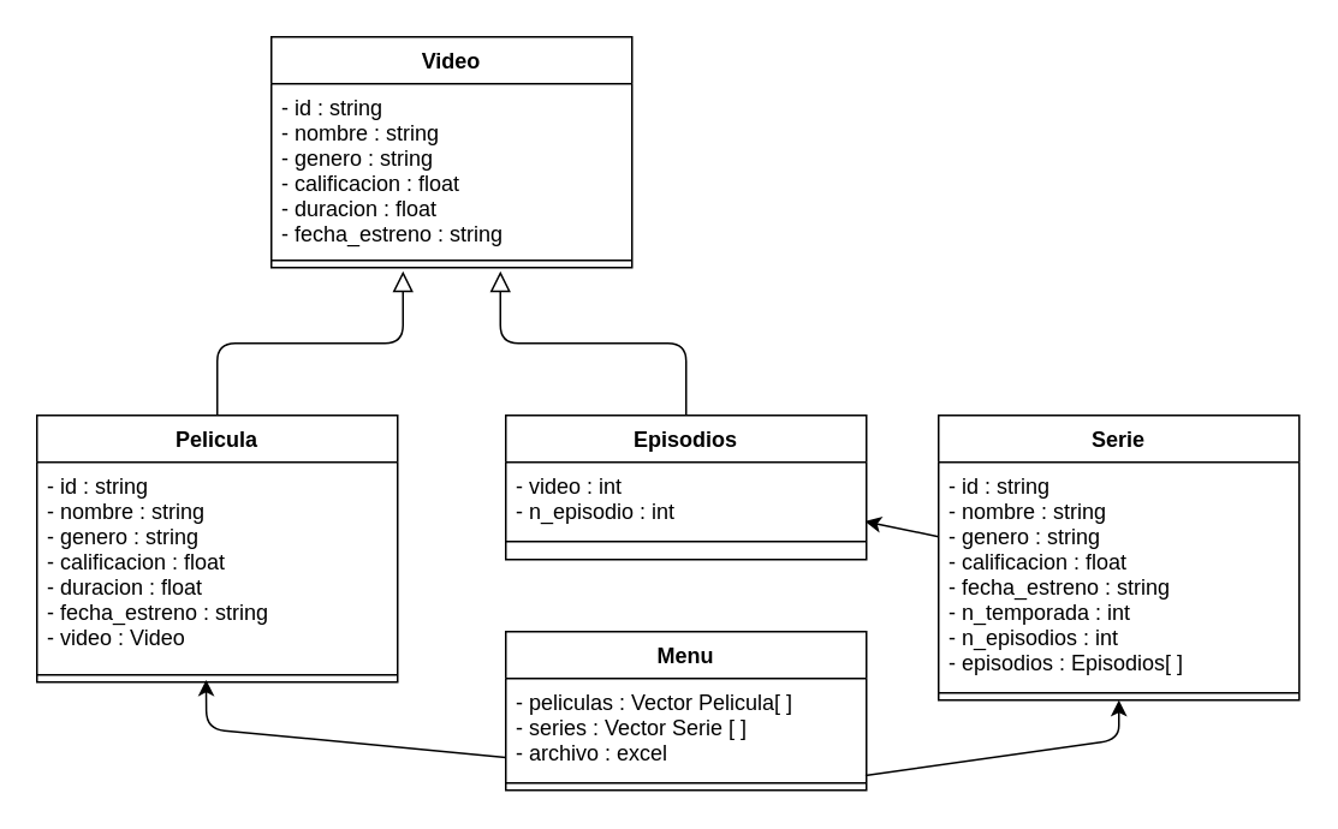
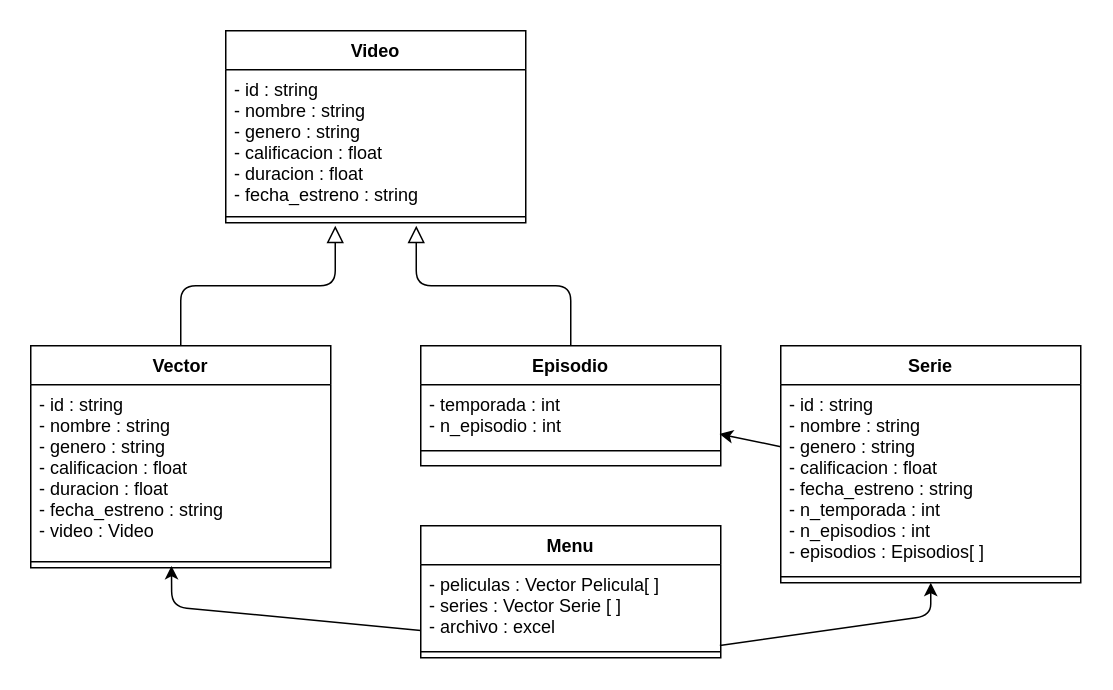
  <mxCell id="0" />
  <mxCell id="1" parent="0" />
  <mxCell id="2" style="edgeStyle=none;html=1;endArrow=block;endFill=0;endSize=9;exitX=0.5;exitY=0;exitDx=0;exitDy=0;" parent="1" source="10" edge="1"><mxGeometry relative="1" as="geometry"><mxPoint x="150" y="230" as="sourcePoint" /><mxPoint x="223" y="150" as="targetPoint" /><Array as="points"><mxPoint x="120" y="190" /><mxPoint x="223" y="190" /></Array></mxGeometry></mxCell>
  <mxCell id="3" style="edgeStyle=none;html=1;endArrow=block;endFill=0;strokeWidth=1;endSize=9;exitX=0.5;exitY=0;exitDx=0;exitDy=0;" parent="1" source="7" edge="1"><mxGeometry relative="1" as="geometry"><mxPoint x="360" y="230" as="sourcePoint" /><mxPoint x="277" y="150" as="targetPoint" /><Array as="points"><mxPoint x="380" y="190" /><mxPoint x="277" y="190" /></Array></mxGeometry></mxCell>
  <mxCell id="4" value="Video" style="swimlane;fontStyle=1;align=center;verticalAlign=top;childLayout=stackLayout;horizontal=1;startSize=26;horizontalStack=0;resizeParent=1;resizeParentMax=0;resizeLast=0;collapsible=1;marginBottom=0;" parent="1" vertex="1"><mxGeometry x="150" y="20" width="200" height="128" as="geometry" /></mxCell>
  <mxCell id="5" value="- id : string&#10;- nombre : string&#10;- genero : string&#10;- calificacion : float&#10;- duracion : float&#10;- fecha_estreno : string" style="text;strokeColor=none;fillColor=none;align=left;verticalAlign=top;spacingLeft=4;spacingRight=4;overflow=hidden;rotatable=0;points=[[0,0.5],[1,0.5]];portConstraint=eastwest;" parent="4" vertex="1"><mxGeometry y="26" width="200" height="94" as="geometry" /></mxCell>
  <mxCell id="6" value="" style="line;strokeWidth=1;fillColor=none;align=left;verticalAlign=middle;spacingTop=-1;spacingLeft=3;spacingRight=3;rotatable=0;labelPosition=right;points=[];portConstraint=eastwest;" parent="4" vertex="1"><mxGeometry y="120" width="200" height="8" as="geometry" /></mxCell>
- <mxCell id="7" value="Episodios" style="swimlane;fontStyle=1;align=center;verticalAlign=top;childLayout=stackLayout;horizontal=1;startSize=26;horizontalStack=0;resizeParent=1;resizeParentMax=0;resizeLast=0;collapsible=1;marginBottom=0;" parent="1" vertex="1"><mxGeometry x="280" y="230" width="200" height="80" as="geometry"><mxRectangle x="380" y="120" width="90" height="30" as="alternateBounds" /></mxGeometry></mxCell>
- <mxCell id="8" value="- video : int&#10;- n_episodio : int" style="text;strokeColor=none;fillColor=none;align=left;verticalAlign=top;spacingLeft=4;spacingRight=4;overflow=hidden;rotatable=0;points=[[0,0.5],[1,0.5]];portConstraint=eastwest;" parent="7" vertex="1"><mxGeometry y="26" width="200" height="34" as="geometry" /></mxCell>
+ <mxCell id="7" value="Episodio" style="swimlane;fontStyle=1;align=center;verticalAlign=top;childLayout=stackLayout;horizontal=1;startSize=26;horizontalStack=0;resizeParent=1;resizeParentMax=0;resizeLast=0;collapsible=1;marginBottom=0;" parent="1" vertex="1"><mxGeometry x="280" y="230" width="200" height="80" as="geometry"><mxRectangle x="380" y="120" width="90" height="30" as="alternateBounds" /></mxGeometry></mxCell>
+ <mxCell id="8" value="- temporada : int&#10;- n_episodio : int" style="text;strokeColor=none;fillColor=none;align=left;verticalAlign=top;spacingLeft=4;spacingRight=4;overflow=hidden;rotatable=0;points=[[0,0.5],[1,0.5]];portConstraint=eastwest;" parent="7" vertex="1"><mxGeometry y="26" width="200" height="34" as="geometry" /></mxCell>
  <mxCell id="9" value="" style="line;strokeWidth=1;fillColor=none;align=left;verticalAlign=middle;spacingTop=-1;spacingLeft=3;spacingRight=3;rotatable=0;labelPosition=right;points=[];portConstraint=eastwest;" parent="7" vertex="1"><mxGeometry y="60" width="200" height="20" as="geometry" /></mxCell>
- <mxCell id="10" value="Pelicula" style="swimlane;fontStyle=1;align=center;verticalAlign=top;childLayout=stackLayout;horizontal=1;startSize=26;horizontalStack=0;resizeParent=1;resizeParentMax=0;resizeLast=0;collapsible=1;marginBottom=0;" parent="1" vertex="1"><mxGeometry x="20" y="230" width="200" height="148" as="geometry" /></mxCell>
+ <mxCell id="10" value="Vector" style="swimlane;fontStyle=1;align=center;verticalAlign=top;childLayout=stackLayout;horizontal=1;startSize=26;horizontalStack=0;resizeParent=1;resizeParentMax=0;resizeLast=0;collapsible=1;marginBottom=0;" parent="1" vertex="1"><mxGeometry x="20" y="230" width="200" height="148" as="geometry" /></mxCell>
  <mxCell id="11" value="- id : string&#10;- nombre : string&#10;- genero : string&#10;- calificacion : float&#10;- duracion : float&#10;- fecha_estreno : string&#10;- video : Video" style="text;strokeColor=none;fillColor=none;align=left;verticalAlign=top;spacingLeft=4;spacingRight=4;overflow=hidden;rotatable=0;points=[[0,0.5],[1,0.5]];portConstraint=eastwest;" parent="10" vertex="1"><mxGeometry y="26" width="200" height="114" as="geometry" /></mxCell>
  <mxCell id="12" value="" style="line;strokeWidth=1;fillColor=none;align=left;verticalAlign=middle;spacingTop=-1;spacingLeft=3;spacingRight=3;rotatable=0;labelPosition=right;points=[];portConstraint=eastwest;" parent="10" vertex="1"><mxGeometry y="140" width="200" height="8" as="geometry" /></mxCell>
  <mxCell id="13" value="Serie" style="swimlane;fontStyle=1;align=center;verticalAlign=top;childLayout=stackLayout;horizontal=1;startSize=26;horizontalStack=0;resizeParent=1;resizeParentMax=0;resizeLast=0;collapsible=1;marginBottom=0;" parent="1" vertex="1"><mxGeometry x="520" y="230" width="200" height="158" as="geometry" /></mxCell>
  <mxCell id="14" value="- id : string&#10;- nombre : string&#10;- genero : string&#10;- calificacion : float&#10;- fecha_estreno : string&#10;- n_temporada : int&#10;- n_episodios : int&#10;- episodios : Episodios[ ]" style="text;strokeColor=none;fillColor=none;align=left;verticalAlign=top;spacingLeft=4;spacingRight=4;overflow=hidden;rotatable=0;points=[[0,0.5],[1,0.5]];portConstraint=eastwest;" parent="13" vertex="1"><mxGeometry y="26" width="200" height="124" as="geometry" /></mxCell>
  <mxCell id="15" value="" style="line;strokeWidth=1;fillColor=none;align=left;verticalAlign=middle;spacingTop=-1;spacingLeft=3;spacingRight=3;rotatable=0;labelPosition=right;points=[];portConstraint=eastwest;" parent="13" vertex="1"><mxGeometry y="150" width="200" height="8" as="geometry" /></mxCell>
  <mxCell id="16" style="edgeStyle=none;html=1;entryX=0.469;entryY=0.844;entryDx=0;entryDy=0;entryPerimeter=0;exitX=0;exitY=0.811;exitDx=0;exitDy=0;exitPerimeter=0;" parent="1" source="18" target="12" edge="1"><mxGeometry relative="1" as="geometry"><Array as="points"><mxPoint x="114" y="404" /></Array></mxGeometry></mxCell>
  <mxCell id="17" value="Menu" style="swimlane;fontStyle=1;align=center;verticalAlign=top;childLayout=stackLayout;horizontal=1;startSize=26;horizontalStack=0;resizeParent=1;resizeParentMax=0;resizeLast=0;collapsible=1;marginBottom=0;" parent="1" vertex="1"><mxGeometry x="280" y="350" width="200" height="88" as="geometry" /></mxCell>
  <mxCell id="18" value="- peliculas : Vector Pelicula[ ]&#10;- series : Vector Serie [ ]&#10;- archivo : excel&#10;&#10;" style="text;strokeColor=none;fillColor=none;align=left;verticalAlign=top;spacingLeft=4;spacingRight=4;overflow=hidden;rotatable=0;points=[[0,0.5],[1,0.5]];portConstraint=eastwest;" parent="17" vertex="1"><mxGeometry y="26" width="200" height="54" as="geometry" /></mxCell>
  <mxCell id="19" value="" style="line;strokeWidth=1;fillColor=none;align=left;verticalAlign=middle;spacingTop=-1;spacingLeft=3;spacingRight=3;rotatable=0;labelPosition=right;points=[];portConstraint=eastwest;" parent="17" vertex="1"><mxGeometry y="80" width="200" height="8" as="geometry" /></mxCell>
  <mxCell id="20" style="edgeStyle=none;html=1;entryX=0.5;entryY=1;entryDx=0;entryDy=0;exitX=0.997;exitY=0.997;exitDx=0;exitDy=0;exitPerimeter=0;" parent="1" source="18" target="13" edge="1"><mxGeometry relative="1" as="geometry"><Array as="points"><mxPoint x="620" y="410" /></Array></mxGeometry></mxCell>
  <mxCell id="21" style="edgeStyle=none;html=1;entryX=0.996;entryY=0.965;entryDx=0;entryDy=0;entryPerimeter=0;" edge="1" parent="1" source="14" target="8"><mxGeometry relative="1" as="geometry" /></mxCell>
